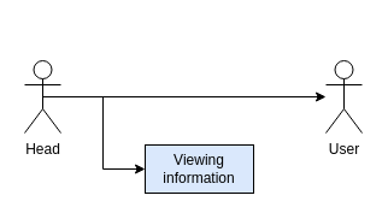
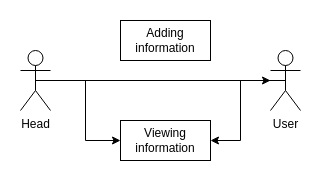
  <mxCell id="0" />
  <mxCell id="1" parent="0" />
  <mxCell id="2" style="edgeStyle=orthogonalEdgeStyle;rounded=0;orthogonalLoop=1;jettySize=auto;html=1;exitX=0.5;exitY=0.5;exitDx=0;exitDy=0;exitPerimeter=0;" edge="1" parent="1" source="4" target="6"><mxGeometry relative="1" as="geometry" /></mxCell>
  <mxCell id="3" style="edgeStyle=orthogonalEdgeStyle;rounded=0;orthogonalLoop=1;jettySize=auto;html=1;exitX=0.5;exitY=0.5;exitDx=0;exitDy=0;exitPerimeter=0;entryX=0;entryY=0.5;entryDx=0;entryDy=0;" edge="1" parent="1" source="4" target="8"><mxGeometry relative="1" as="geometry" /></mxCell>
  <mxCell id="4" value="Head" style="shape=umlActor;verticalLabelPosition=bottom;labelBackgroundColor=#ffffff;verticalAlign=top;html=1;outlineConnect=0;" vertex="1" parent="1"><mxGeometry x="20" y="50" width="30" height="60" as="geometry" /></mxCell>
+ <mxCell id="5" style="edgeStyle=orthogonalEdgeStyle;rounded=0;orthogonalLoop=1;jettySize=auto;html=1;exitX=0.5;exitY=0.5;exitDx=0;exitDy=0;exitPerimeter=0;entryX=1;entryY=0.5;entryDx=0;entryDy=0;" edge="1" parent="1" source="6" target="8"><mxGeometry relative="1" as="geometry" /></mxCell>
  <mxCell id="6" value="User" style="shape=umlActor;verticalLabelPosition=bottom;labelBackgroundColor=#ffffff;verticalAlign=top;html=1;outlineConnect=0;" vertex="1" parent="1"><mxGeometry x="270" y="50" width="30" height="60" as="geometry" /></mxCell>
- <mxCell id="8" value="Viewing information" style="rounded=0;whiteSpace=wrap;html=1;fillColor=#dae8fc;" vertex="1" parent="1"><mxGeometry x="120" y="120" width="90" height="40" as="geometry" /></mxCell>
+ <mxCell id="7" value="Adding information" style="rounded=0;whiteSpace=wrap;html=1;" vertex="1" parent="1"><mxGeometry x="120" y="20" width="90" height="40" as="geometry" /></mxCell>
+ <mxCell id="8" value="Viewing information" style="rounded=0;whiteSpace=wrap;html=1;" vertex="1" parent="1"><mxGeometry x="120" y="120" width="90" height="40" as="geometry" /></mxCell>
